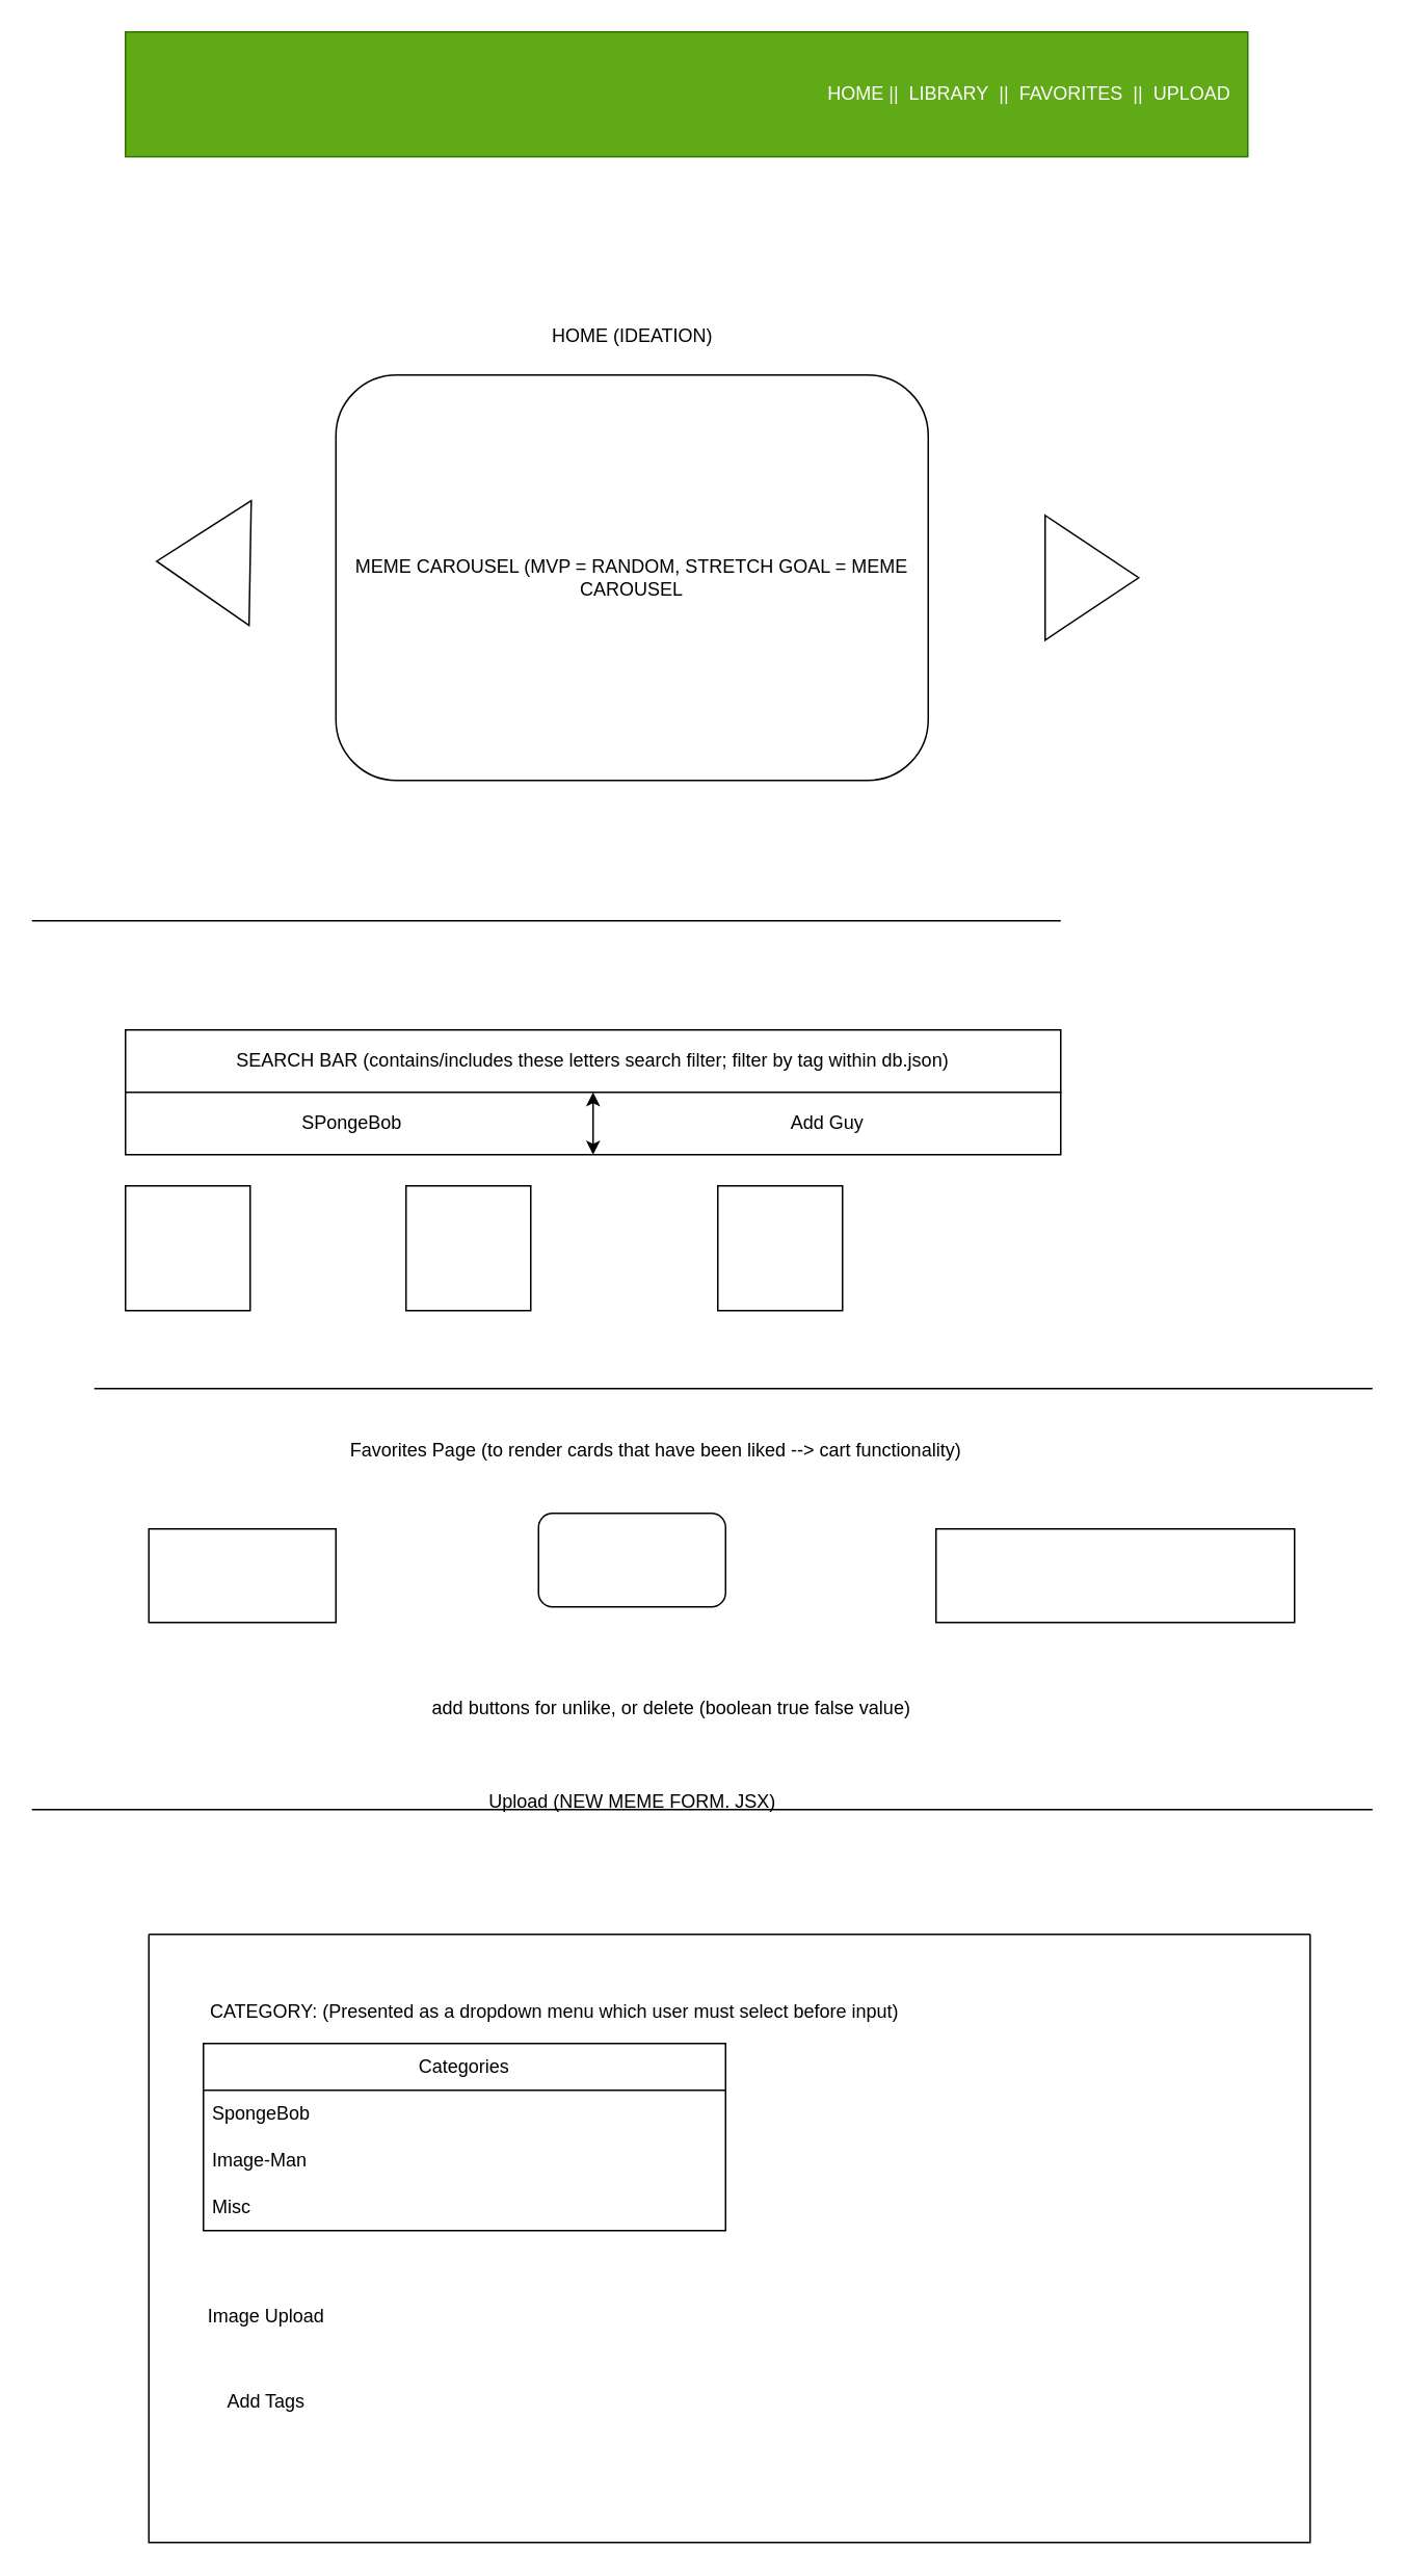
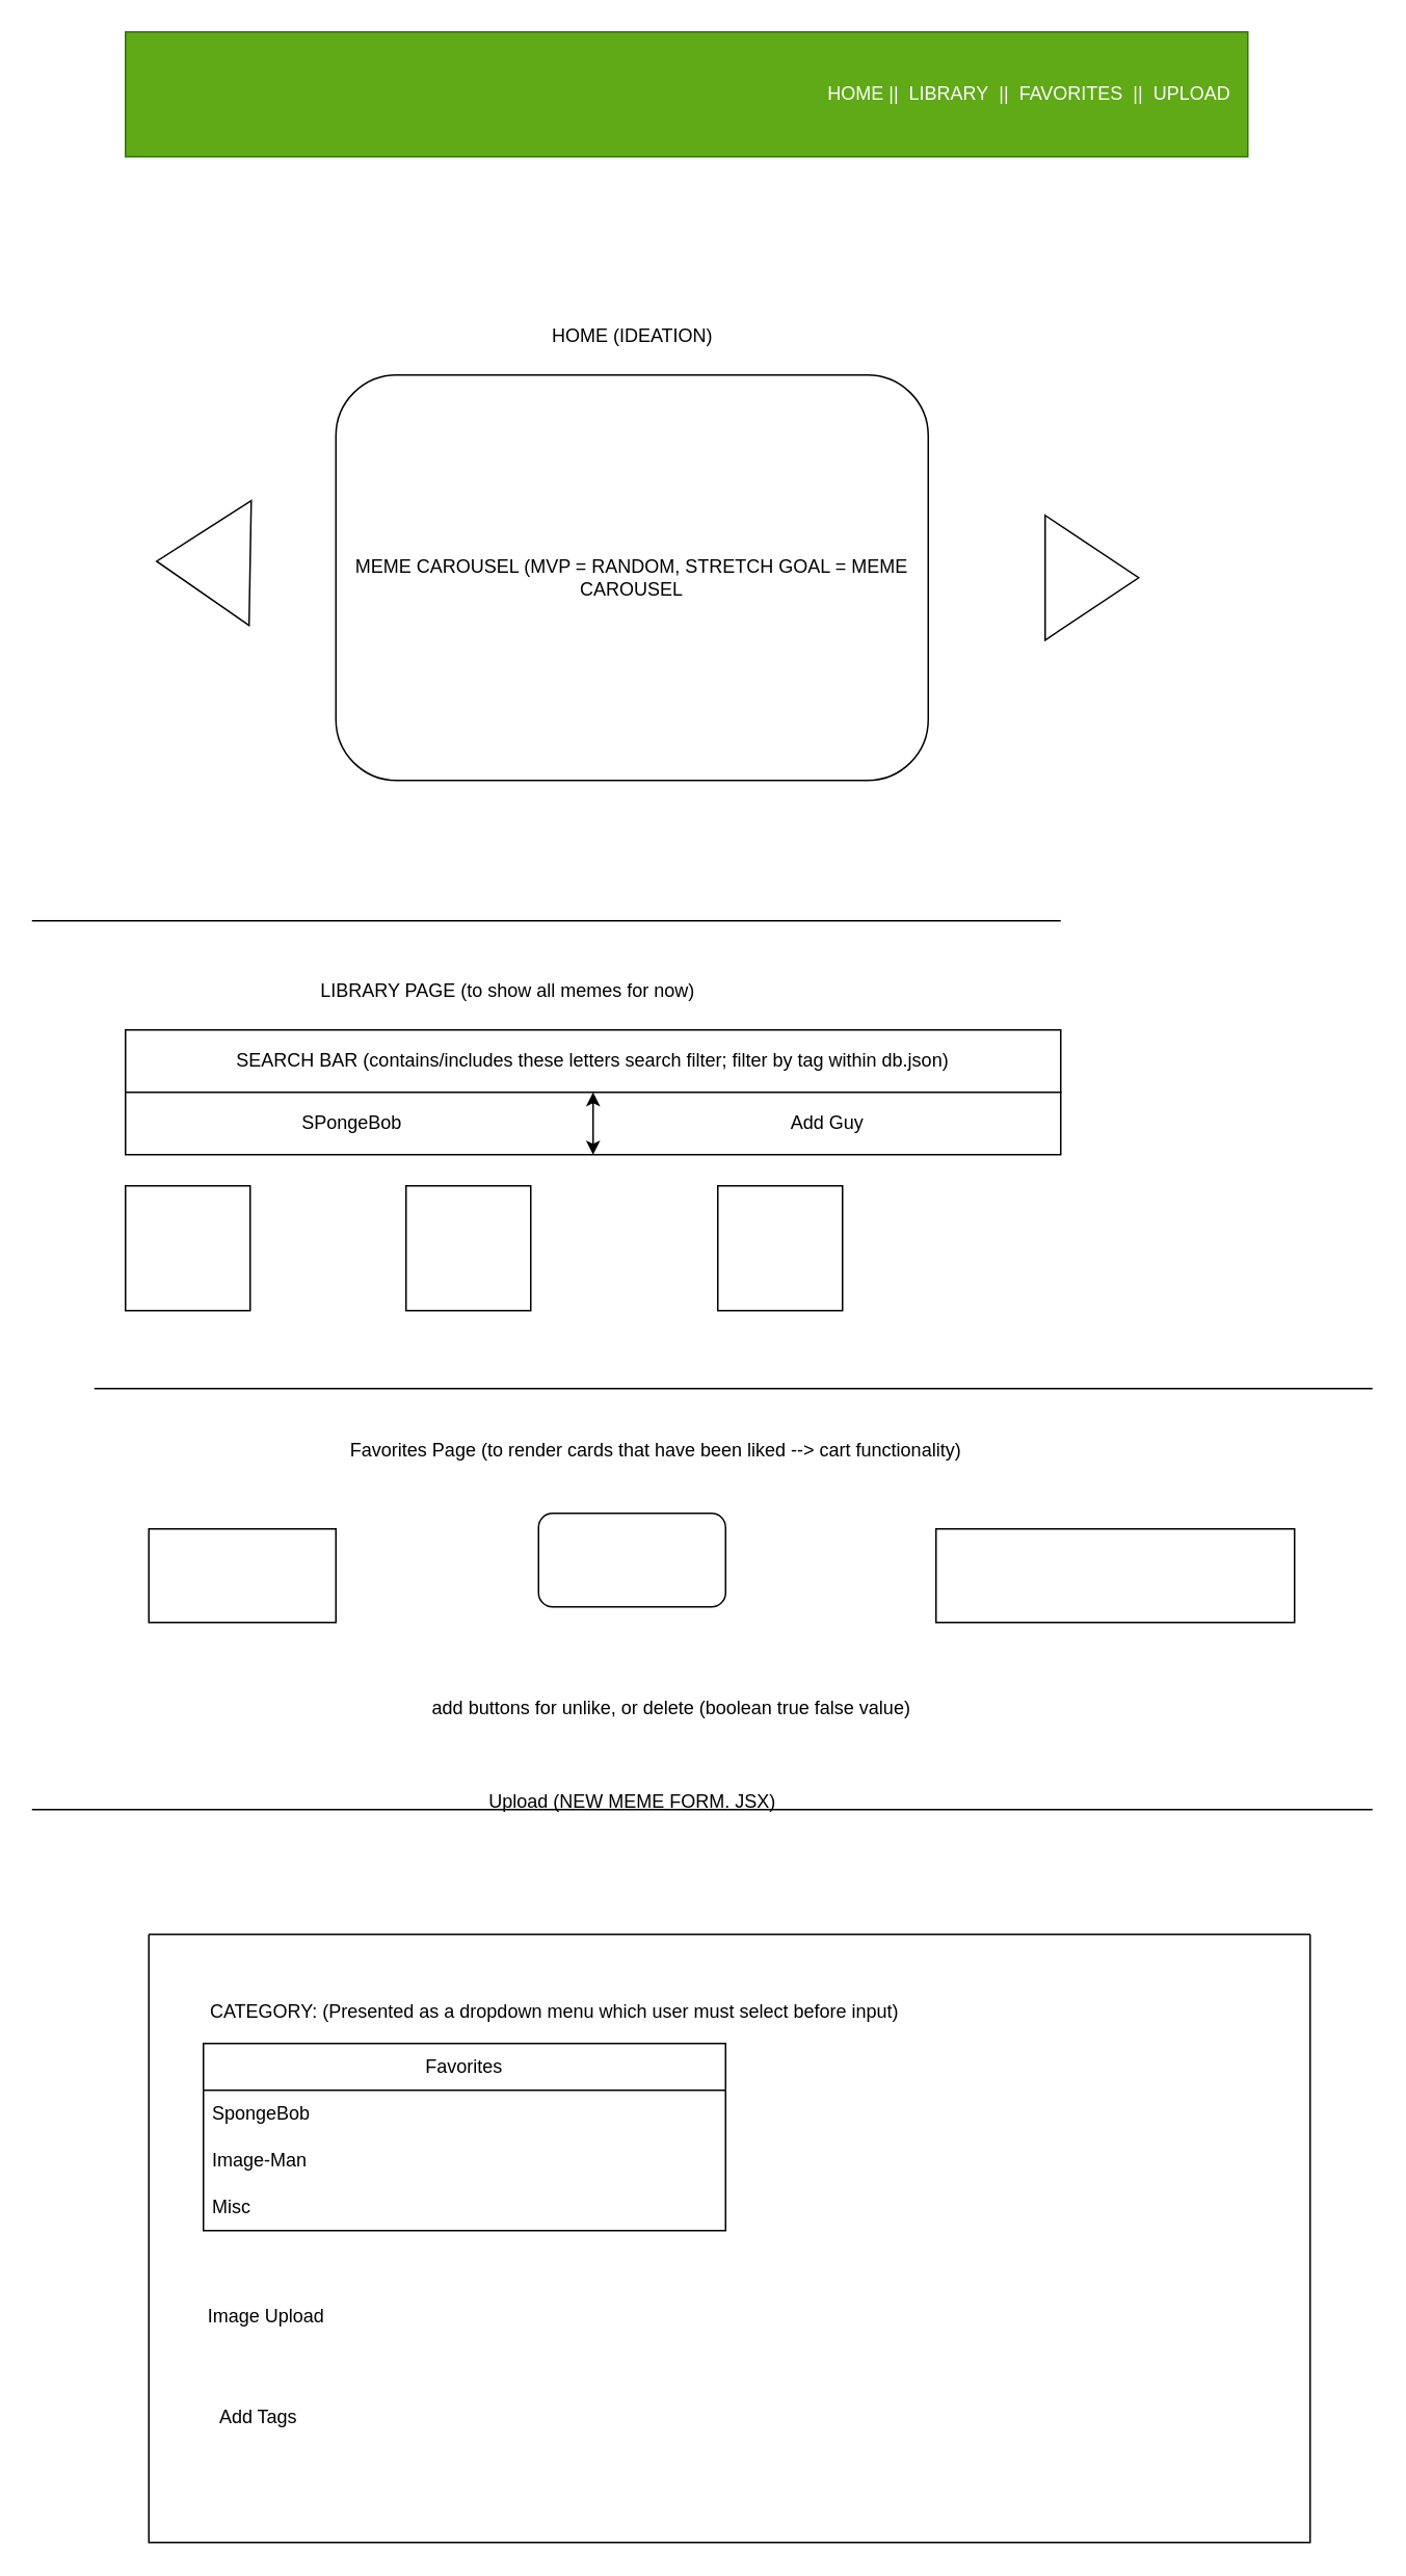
  <mxCell id="0" />
  <mxCell id="1" parent="0" />
  <mxCell id="2" value="&lt;blockquote style=&quot;margin: 0 0 0 40px; border: none; padding: 0px;&quot;&gt;&lt;blockquote style=&quot;margin: 0 0 0 40px; border: none; padding: 0px;&quot;&gt;&lt;blockquote style=&quot;margin: 0 0 0 40px; border: none; padding: 0px;&quot;&gt;&lt;blockquote style=&quot;margin: 0 0 0 40px; border: none; padding: 0px;&quot;&gt;&lt;blockquote style=&quot;margin: 0 0 0 40px; border: none; padding: 0px;&quot;&gt;&lt;blockquote style=&quot;margin: 0 0 0 40px; border: none; padding: 0px;&quot;&gt;&lt;blockquote style=&quot;margin: 0 0 0 40px; border: none; padding: 0px;&quot;&gt;&lt;blockquote style=&quot;margin: 0 0 0 40px; border: none; padding: 0px;&quot;&gt;&lt;blockquote style=&quot;margin: 0 0 0 40px; border: none; padding: 0px;&quot;&gt;&lt;blockquote style=&quot;margin: 0 0 0 40px; border: none; padding: 0px;&quot;&gt;&lt;blockquote style=&quot;margin: 0 0 0 40px; border: none; padding: 0px;&quot;&gt;HOME ||&amp;nbsp; LIBRARY&amp;nbsp; ||&amp;nbsp; FAVORITES&amp;nbsp; ||&amp;nbsp; UPLOAD&lt;/blockquote&gt;&lt;/blockquote&gt;&lt;/blockquote&gt;&lt;/blockquote&gt;&lt;/blockquote&gt;&lt;/blockquote&gt;&lt;/blockquote&gt;&lt;/blockquote&gt;&lt;/blockquote&gt;&lt;/blockquote&gt;&lt;/blockquote&gt;" style="rounded=0;whiteSpace=wrap;html=1;fillColor=#60a917;fontColor=#ffffff;strokeColor=#2D7600;" vertex="1" parent="1"><mxGeometry x="80" y="20" width="720" height="80" as="geometry" /></mxCell>
  <mxCell id="3" value="MEME CAROUSEL (MVP = RANDOM, STRETCH GOAL = MEME CAROUSEL" style="rounded=1;whiteSpace=wrap;html=1;" vertex="1" parent="1"><mxGeometry x="215" y="240" width="380" height="260" as="geometry" /></mxCell>
  <mxCell id="4" value="HOME (IDEATION)" style="text;html=1;align=center;verticalAlign=middle;resizable=0;points=[];autosize=1;strokeColor=none;fillColor=none;" vertex="1" parent="1"><mxGeometry x="340" y="200" width="130" height="30" as="geometry" /></mxCell>
  <mxCell id="5" value="" style="triangle;whiteSpace=wrap;html=1;" vertex="1" parent="1"><mxGeometry x="670" y="330" width="60" height="80" as="geometry" /></mxCell>
  <mxCell id="6" value="" style="triangle;whiteSpace=wrap;html=1;rotation=-179;" vertex="1" parent="1"><mxGeometry x="100" y="320" width="60" height="80" as="geometry" /></mxCell>
  <mxCell id="7" value="" style="endArrow=none;html=1;" edge="1" parent="1"><mxGeometry width="50" height="50" relative="1" as="geometry"><mxPoint x="20" y="590" as="sourcePoint" /><mxPoint x="680" y="590" as="targetPoint" /></mxGeometry></mxCell>
+ <mxCell id="8" value="LIBRARY PAGE (to show all memes for now)" style="text;html=1;align=center;verticalAlign=middle;resizable=0;points=[];autosize=1;strokeColor=none;fillColor=none;" vertex="1" parent="1"><mxGeometry x="195" y="620" width="260" height="30" as="geometry" /></mxCell>
  <mxCell id="9" value="SEARCH BAR (contains/includes these letters search filter; filter by tag within db.json)" style="rounded=0;whiteSpace=wrap;html=1;" vertex="1" parent="1"><mxGeometry x="80" y="660" width="600" height="40" as="geometry" /></mxCell>
  <mxCell id="10" value="" style="whiteSpace=wrap;html=1;aspect=fixed;" vertex="1" parent="1"><mxGeometry x="460" y="760" width="80" height="80" as="geometry" /></mxCell>
  <mxCell id="11" value="" style="whiteSpace=wrap;html=1;aspect=fixed;" vertex="1" parent="1"><mxGeometry x="260" y="760" width="80" height="80" as="geometry" /></mxCell>
  <mxCell id="12" value="" style="whiteSpace=wrap;html=1;aspect=fixed;" vertex="1" parent="1"><mxGeometry x="80" y="760" width="80" height="80" as="geometry" /></mxCell>
  <mxCell id="13" value="" style="rounded=0;whiteSpace=wrap;html=1;" vertex="1" parent="1"><mxGeometry x="80" y="700" width="600" height="40" as="geometry" /></mxCell>
  <mxCell id="14" value="" style="endArrow=classic;startArrow=classic;html=1;exitX=0.5;exitY=1;exitDx=0;exitDy=0;" edge="1" parent="1" source="9" target="13"><mxGeometry width="50" height="50" relative="1" as="geometry"><mxPoint x="390" y="930" as="sourcePoint" /><mxPoint x="440" y="880" as="targetPoint" /><Array as="points"><mxPoint x="380" y="740" /></Array></mxGeometry></mxCell>
  <mxCell id="15" value="SPongeBob&lt;br&gt;" style="text;html=1;align=center;verticalAlign=middle;resizable=0;points=[];autosize=1;strokeColor=none;fillColor=none;" vertex="1" parent="1"><mxGeometry x="180" y="705" width="90" height="30" as="geometry" /></mxCell>
  <mxCell id="16" value="Add Guy" style="text;html=1;align=center;verticalAlign=middle;resizable=0;points=[];autosize=1;strokeColor=none;fillColor=none;" vertex="1" parent="1"><mxGeometry x="490" y="705" width="80" height="30" as="geometry" /></mxCell>
  <mxCell id="17" value="" style="endArrow=none;html=1;" edge="1" parent="1"><mxGeometry width="50" height="50" relative="1" as="geometry"><mxPoint x="60" y="890" as="sourcePoint" /><mxPoint x="880" y="890" as="targetPoint" /></mxGeometry></mxCell>
  <mxCell id="18" value="Favorites Page (to render cards that have been liked --&amp;gt; cart functionality)&lt;br&gt;" style="text;html=1;align=center;verticalAlign=middle;resizable=0;points=[];autosize=1;strokeColor=none;fillColor=none;" vertex="1" parent="1"><mxGeometry x="210" y="915" width="420" height="30" as="geometry" /></mxCell>
  <mxCell id="19" value="" style="rounded=0;whiteSpace=wrap;html=1;" vertex="1" parent="1"><mxGeometry x="95" y="980" width="120" height="60" as="geometry" /></mxCell>
  <mxCell id="20" value="" style="rounded=1;whiteSpace=wrap;html=1;" vertex="1" parent="1"><mxGeometry x="345" y="970" width="120" height="60" as="geometry" /></mxCell>
  <mxCell id="21" value="" style="rounded=0;whiteSpace=wrap;html=1;" vertex="1" parent="1"><mxGeometry x="600" y="980" width="230" height="60" as="geometry" /></mxCell>
  <mxCell id="22" value="add buttons for unlike, or delete (boolean true false value)&lt;br&gt;" style="text;html=1;align=center;verticalAlign=middle;resizable=0;points=[];autosize=1;strokeColor=none;fillColor=none;" vertex="1" parent="1"><mxGeometry x="265" y="1080" width="330" height="30" as="geometry" /></mxCell>
  <mxCell id="23" value="" style="endArrow=none;html=1;" edge="1" parent="1"><mxGeometry width="50" height="50" relative="1" as="geometry"><mxPoint x="20" y="1160" as="sourcePoint" /><mxPoint x="880" y="1160" as="targetPoint" /></mxGeometry></mxCell>
  <mxCell id="24" value="Upload (NEW MEME FORM. JSX)&lt;br&gt;" style="text;html=1;align=center;verticalAlign=middle;resizable=0;points=[];autosize=1;strokeColor=none;fillColor=none;" vertex="1" parent="1"><mxGeometry x="300" y="1140" width="210" height="30" as="geometry" /></mxCell>
  <mxCell id="25" value="" style="swimlane;startSize=0;" vertex="1" parent="1"><mxGeometry x="95" y="1240" width="745" height="390" as="geometry" /></mxCell>
  <mxCell id="26" value="CATEGORY: (Presented as a dropdown menu which user must select before input)&lt;br&gt;" style="text;html=1;align=center;verticalAlign=middle;resizable=0;points=[];autosize=1;strokeColor=none;fillColor=none;" vertex="1" parent="25"><mxGeometry x="25" y="35" width="470" height="30" as="geometry" /></mxCell>
- <mxCell id="27" value="Categories" style="swimlane;fontStyle=0;childLayout=stackLayout;horizontal=1;startSize=30;horizontalStack=0;resizeParent=1;resizeParentMax=0;resizeLast=0;collapsible=1;marginBottom=0;whiteSpace=wrap;html=1;" vertex="1" parent="25"><mxGeometry x="35" y="70" width="335" height="120" as="geometry" /></mxCell>
+ <mxCell id="27" value="Favorites" style="swimlane;fontStyle=0;childLayout=stackLayout;horizontal=1;startSize=30;horizontalStack=0;resizeParent=1;resizeParentMax=0;resizeLast=0;collapsible=1;marginBottom=0;whiteSpace=wrap;html=1;" vertex="1" parent="25"><mxGeometry x="35" y="70" width="335" height="120" as="geometry" /></mxCell>
  <mxCell id="28" value="SpongeBob" style="text;strokeColor=none;fillColor=none;align=left;verticalAlign=middle;spacingLeft=4;spacingRight=4;overflow=hidden;points=[[0,0.5],[1,0.5]];portConstraint=eastwest;rotatable=0;whiteSpace=wrap;html=1;" vertex="1" parent="27"><mxGeometry y="30" width="335" height="30" as="geometry" /></mxCell>
  <mxCell id="29" value="Image-Man" style="text;strokeColor=none;fillColor=none;align=left;verticalAlign=middle;spacingLeft=4;spacingRight=4;overflow=hidden;points=[[0,0.5],[1,0.5]];portConstraint=eastwest;rotatable=0;whiteSpace=wrap;html=1;" vertex="1" parent="27"><mxGeometry y="60" width="335" height="30" as="geometry" /></mxCell>
  <mxCell id="30" value="Misc" style="text;strokeColor=none;fillColor=none;align=left;verticalAlign=middle;spacingLeft=4;spacingRight=4;overflow=hidden;points=[[0,0.5],[1,0.5]];portConstraint=eastwest;rotatable=0;whiteSpace=wrap;html=1;" vertex="1" parent="27"><mxGeometry y="90" width="335" height="30" as="geometry" /></mxCell>
- <mxCell id="31" value="Add Tags" style="text;html=1;align=center;verticalAlign=middle;resizable=0;points=[];autosize=1;strokeColor=none;fillColor=none;" vertex="1" parent="25"><mxGeometry x="40" y="285" width="70" height="30" as="geometry" /></mxCell>
+ <mxCell id="31" value="Add Tags" style="text;html=1;align=center;verticalAlign=middle;resizable=0;points=[];autosize=1;strokeColor=none;fillColor=none;" vertex="1" parent="25"><mxGeometry x="35" y="295" width="70" height="30" as="geometry" /></mxCell>
  <mxCell id="32" value="Image Upload" style="text;html=1;align=center;verticalAlign=middle;resizable=0;points=[];autosize=1;strokeColor=none;fillColor=none;" vertex="1" parent="25"><mxGeometry x="25" y="230" width="100" height="30" as="geometry" /></mxCell>
